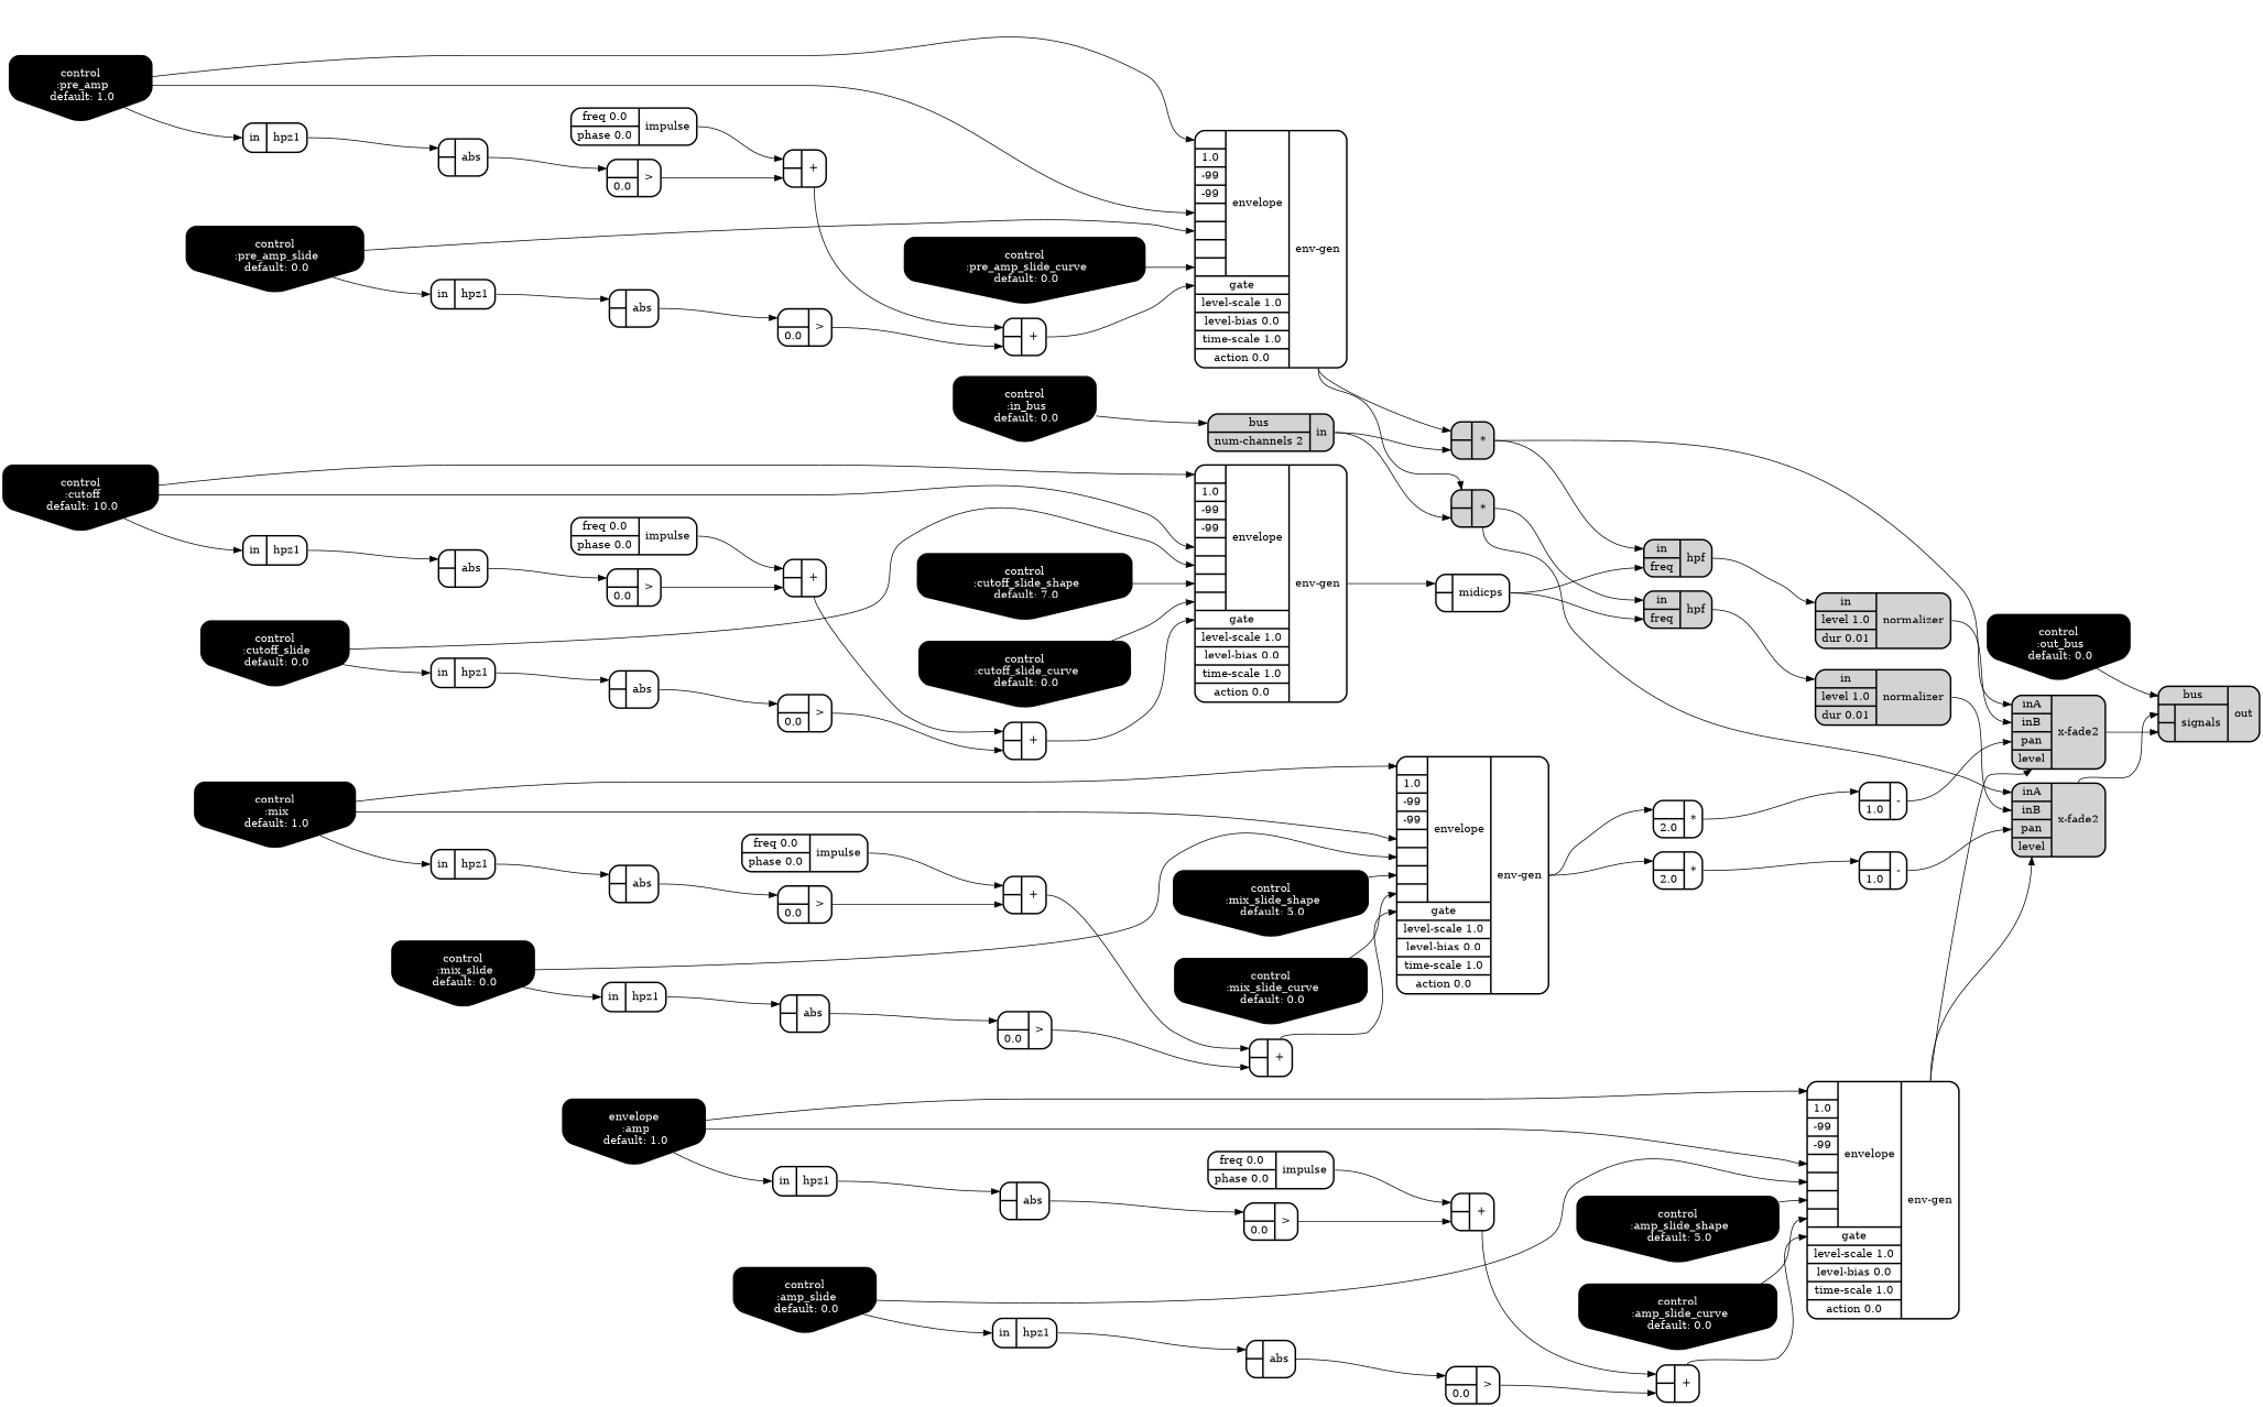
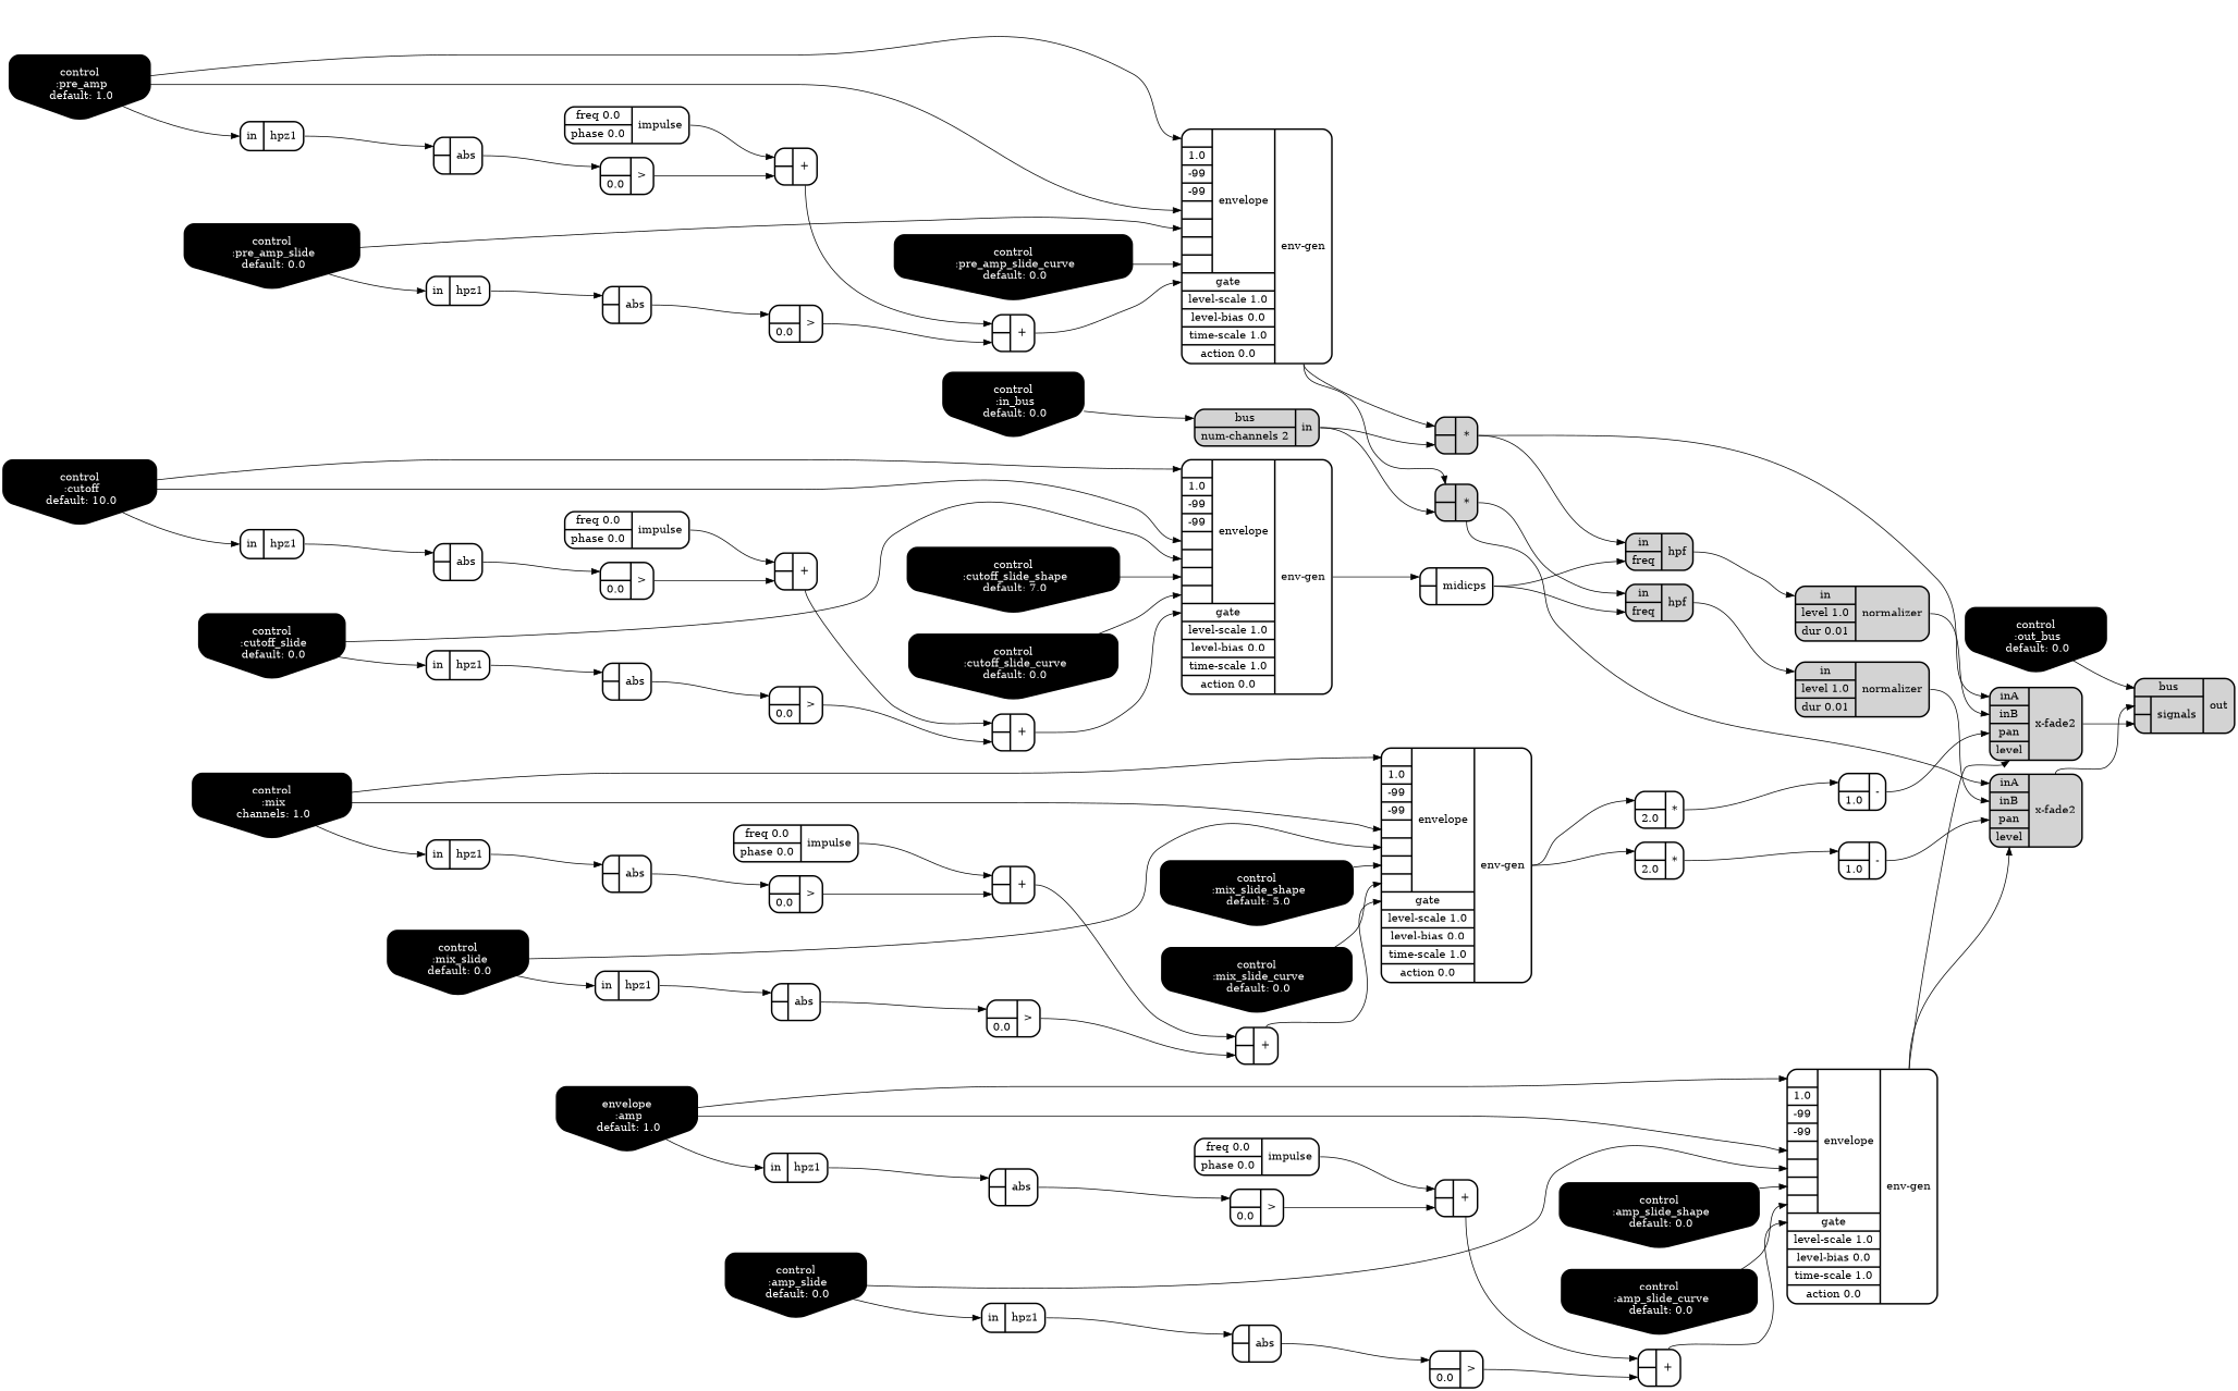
  digraph {
    rankdir=LR
    node [rankdir=LR shape=record style="bold, rounded"]
    edge [headport=a tailport=__UG_NAME__]
    n1 [label="{{ <a> |<b> 2.0} |<__UG_NAME__>* }"]
    n2 [label="{{ <a> |<b> 1.0} |<__UG_NAME__>- }"]
    n3 [label="{{ <ina> inA|<inb> inB|<pan> pan|<level> level} |<__UG_NAME__>x-fade2 }" style="filled, bold, rounded"]
    n4 [label="{{ <a> |<b> } |<__UG_NAME__>* }" style="filled, bold, rounded"]
    n5 [label="{{ <in> in|<freq> freq} |<__UG_NAME__>hpf }" style="filled, bold, rounded"]
    n6 [label="{{ <in> in|<level> level 1.0|<dur> dur 0.01} |<__UG_NAME__>normalizer }" style="filled, bold, rounded"]
    n7 [label="{{ <bus> bus|{{<signals___x____fade2___0>|<signals___x____fade2___1>}|signals}} |<__UG_NAME__>out }" style="filled, bold, rounded"]
    n8 [label="{{ <a> |<b> } |<__UG_NAME__>* }" style="filled, bold, rounded"]
    n9 [label="{{ <in> in|<freq> freq} |<__UG_NAME__>hpf }" style="filled, bold, rounded"]
    n10 [label="{{ <ina> inA|<inb> inB|<pan> pan|<level> level} |<__UG_NAME__>x-fade2 }" style="filled, bold, rounded"]
    n11 [label="{{ <in> in|<level> level 1.0|<dur> dur 0.01} |<__UG_NAME__>normalizer }" style="filled, bold, rounded"]
    n12 [label="{{ <a> |<b> 2.0} |<__UG_NAME__>* }"]
    n13 [label="{{ <a> |<b> 1.0} |<__UG_NAME__>- }"]
    n14 [label="{{ <a> |<b> } |<__UG_NAME__>+ }"]
    n15 [label="{{ <a> |<b> } |<__UG_NAME__>+ }"]
    n16 [label="{{ {{<envelope___control___0>|1.0|-99|-99|<envelope___control___4>|<envelope___control___5>|<envelope___control___6>|<envelope___control___7>}|envelope}|<gate> gate|<level____scale> level-scale 1.0|<level____bias> level-bias 0.0|<time____scale> time-scale 1.0|<action> action 0.0} |<__UG_NAME__>env-gen }"]
    n17 [label="{{ <a> |<b> } |<__UG_NAME__>+ }"]
    n18 [label="{{ <a> |<b> } |<__UG_NAME__>+ }"]
    n19 [label="{{ {{<envelope___control___0>|1.0|-99|-99|<envelope___control___4>|<envelope___control___5>|<envelope___control___6>|<envelope___control___7>}|envelope}|<gate> gate|<level____scale> level-scale 1.0|<level____bias> level-bias 0.0|<time____scale> time-scale 1.0|<action> action 0.0} |<__UG_NAME__>env-gen }"]
    n20 [label="{{ <a> |<b> } |<__UG_NAME__>midicps }"]
    n21 [label="{{ <a> |<b> } |<__UG_NAME__>+ }"]
    n22 [label="{{ <a> |<b> } |<__UG_NAME__>+ }"]
    n23 [label="{{ {{<envelope___control___0>|1.0|-99|-99|<envelope___control___4>|<envelope___control___5>|<envelope___control___6>|<envelope___control___7>}|envelope}|<gate> gate|<level____scale> level-scale 1.0|<level____bias> level-bias 0.0|<time____scale> time-scale 1.0|<action> action 0.0} |<__UG_NAME__>env-gen }"]
    n24 [label="{{ <a> |<b> } |<__UG_NAME__>+ }"]
    n25 [label="{{ <a> |<b> } |<__UG_NAME__>+ }"]
    n26 [label="{{ {{<envelope___control___0>|1.0|-99|-99|<envelope___control___4>|<envelope___control___5>|<envelope___control___6>|<envelope___control___7>}|envelope}|<gate> gate|<level____scale> level-scale 1.0|<level____bias> level-bias 0.0|<time____scale> time-scale 1.0|<action> action 0.0} |<__UG_NAME__>env-gen }"]
    n27 [label="{{ <a> |<b> 0.0} |<__UG_NAME__>\> }"]
    n28 [label="{{ <a> |<b> 0.0} |<__UG_NAME__>\> }"]
    n29 [label="{{ <a> |<b> 0.0} |<__UG_NAME__>\> }"]
    n30 [label="{{ <a> |<b> 0.0} |<__UG_NAME__>\> }"]
    n31 [label="{{ <a> |<b> 0.0} |<__UG_NAME__>\> }"]
    n32 [label="{{ <a> |<b> 0.0} |<__UG_NAME__>\> }"]
    n33 [label="{{ <a> |<b> 0.0} |<__UG_NAME__>\> }"]
    n34 [label="{{ <a> |<b> 0.0} |<__UG_NAME__>\> }"]
    n35 [label="{{ <a> |<b> } |<__UG_NAME__>abs }"]
    n36 [label="{{ <a> |<b> } |<__UG_NAME__>abs }"]
    n37 [label="{{ <a> |<b> } |<__UG_NAME__>abs }"]
    n38 [label="{{ <a> |<b> } |<__UG_NAME__>abs }"]
    n39 [label="{{ <a> |<b> } |<__UG_NAME__>abs }"]
    n40 [label="{{ <a> |<b> } |<__UG_NAME__>abs }"]
    n41 [label="{{ <a> |<b> } |<__UG_NAME__>abs }"]
    n42 [label="{{ <a> |<b> } |<__UG_NAME__>abs }"]
    n43 [fillcolor=black fontcolor=white label="envelope\n :amp\n default: 1.0" shape=invhouse style="rounded, filled, bold" rankdir=""]
    n44 [label="{{ <in> in} |<__UG_NAME__>hpz1 }"]
    n45 [fillcolor=black fontcolor=white label="control\n :amp_slide\n default: 0.0" shape=invhouse style="rounded, filled, bold" rankdir=""]
    n46 [label="{{ <in> in} |<__UG_NAME__>hpz1 }"]
-   n47 [fillcolor=black fontcolor=white label="control\n :amp_slide_shape\n default: 5.0" shape=invhouse style="rounded, filled, bold" rankdir=""]
+   n47 [fillcolor=black fontcolor=white label="control\n :amp_slide_shape\n default: 0.0" shape=invhouse style="rounded, filled, bold" rankdir=""]
    n48 [fillcolor=black fontcolor=white label="control\n :amp_slide_curve\n default: 0.0" shape=invhouse style="rounded, filled, bold" rankdir=""]
-   n49 [fillcolor=black fontcolor=white label="control\n :mix\n default: 1.0" shape=invhouse style="rounded, filled, bold" rankdir=""]
+   n49 [fillcolor=black fontcolor=white label="control\n :mix\n channels: 1.0" shape=invhouse style="rounded, filled, bold" rankdir=""]
    n50 [label="{{ <in> in} |<__UG_NAME__>hpz1 }"]
    n51 [fillcolor=black fontcolor=white label="control\n :mix_slide\n default: 0.0" shape=invhouse style="rounded, filled, bold" rankdir=""]
    n52 [label="{{ <in> in} |<__UG_NAME__>hpz1 }"]
    n53 [fillcolor=black fontcolor=white label="control\n :mix_slide_shape\n default: 5.0" shape=invhouse style="rounded, filled, bold" rankdir=""]
    n54 [fillcolor=black fontcolor=white label="control\n :mix_slide_curve\n default: 0.0" shape=invhouse style="rounded, filled, bold" rankdir=""]
    n55 [fillcolor=black fontcolor=white label="control\n :pre_amp\n default: 1.0" shape=invhouse style="rounded, filled, bold" rankdir=""]
    n56 [label="{{ <in> in} |<__UG_NAME__>hpz1 }"]
    n57 [fillcolor=black fontcolor=white label="control\n :pre_amp_slide\n default: 0.0" shape=invhouse style="rounded, filled, bold" rankdir=""]
    n58 [label="{{ <in> in} |<__UG_NAME__>hpz1 }"]
    n59 [fillcolor=black fontcolor=white label="control\n :pre_amp_slide_curve\n default: 0.0" shape=invhouse style="rounded, filled, bold" rankdir=""]
    n60 [fillcolor=black fontcolor=white label="control\n :cutoff\n default: 10.0" shape=invhouse style="rounded, filled, bold" rankdir=""]
    n61 [label="{{ <in> in} |<__UG_NAME__>hpz1 }"]
    n62 [fillcolor=black fontcolor=white label="control\n :cutoff_slide\n default: 0.0" shape=invhouse style="rounded, filled, bold" rankdir=""]
    n63 [label="{{ <in> in} |<__UG_NAME__>hpz1 }"]
    n64 [fillcolor=black fontcolor=white label="control\n :cutoff_slide_shape\n default: 7.0" shape=invhouse style="rounded, filled, bold" rankdir=""]
    n65 [fillcolor=black fontcolor=white label="control\n :cutoff_slide_curve\n default: 0.0" shape=invhouse style="rounded, filled, bold" rankdir=""]
    n66 [fillcolor=black fontcolor=white label="control\n :in_bus\n default: 0.0" shape=invhouse style="rounded, filled, bold" rankdir=""]
    n67 [label="{{ <bus> bus|<num____channels> num-channels 2} |<__UG_NAME__>in }" style="filled, bold, rounded"]
    n68 [fillcolor=black fontcolor=white label="control\n :out_bus\n default: 0.0" shape=invhouse style="rounded, filled, bold" rankdir=""]
    n69 [label="{{ <freq> freq 0.0|<phase> phase 0.0} |<__UG_NAME__>impulse }"]
    n70 [label="{{ <freq> freq 0.0|<phase> phase 0.0} |<__UG_NAME__>impulse }"]
    n71 [label="{{ <freq> freq 0.0|<phase> phase 0.0} |<__UG_NAME__>impulse }"]
    n72 [label="{{ <freq> freq 0.0|<phase> phase 0.0} |<__UG_NAME__>impulse }"]
    n1 -> n2
    n2 -> n3 [headport=pan]
    n3 -> n7 [headport=signals___x____fade2___1]
    n4 -> n3 [headport=ina]
    n4 -> n5 [headport=in]
    n5 -> n6 [headport=in]
    n6 -> n3 [headport=inb]
    n8 -> n9 [headport=in]
    n8 -> n10 [headport=ina]
    n9 -> n11 [headport=in]
    n10 -> n7 [headport=signals___x____fade2___0]
    n11 -> n10 [headport=inb]
    n12 -> n13
    n13 -> n10 [headport=pan]
    n14 -> n15
    n15 -> n16 [headport=gate]
    n16 -> n1
    n16 -> n12
    n17 -> n18
    n18 -> n19 [headport=gate]
    n19 -> n20
    n20 -> n5 [headport=freq]
    n20 -> n9 [headport=freq]
    n21 -> n22
    n22 -> n23 [headport=gate]
    n23 -> n3 [headport=level]
    n23 -> n10 [headport=level]
    n24 -> n25
    n25 -> n26 [headport=gate]
    n26 -> n4
    n26 -> n8
    n27 -> n14 [headport=b]
    n28 -> n15 [headport=b]
    n29 -> n17 [headport=b]
    n30 -> n18 [headport=b]
    n31 -> n21 [headport=b]
    n32 -> n22 [headport=b]
    n33 -> n24 [headport=b]
    n34 -> n25 [headport=b]
    n35 -> n27
    n36 -> n28
    n37 -> n29
    n38 -> n30
    n39 -> n31
    n40 -> n32
    n41 -> n33
    n42 -> n34
    n43 -> n23 [headport=envelope___control___0]
    n43 -> n23 [headport=envelope___control___4]
    n43 -> n44 [headport=in]
    n44 -> n39
    n45 -> n23 [headport=envelope___control___5]
    n45 -> n46 [headport=in]
    n46 -> n40
    n47 -> n23 [headport=envelope___control___6]
    n48 -> n23 [headport=envelope___control___7]
    n49 -> n16 [headport=envelope___control___0]
    n49 -> n16 [headport=envelope___control___4]
    n49 -> n50 [headport=in]
    n50 -> n35
    n51 -> n16 [headport=envelope___control___5]
    n51 -> n52 [headport=in]
    n52 -> n36
    n53 -> n16 [headport=envelope___control___6]
    n54 -> n16 [headport=envelope___control___7]
    n55 -> n26 [headport=envelope___control___0]
    n55 -> n26 [headport=envelope___control___4]
    n55 -> n56 [headport=in]
    n56 -> n41
    n57 -> n26 [headport=envelope___control___5]
    n57 -> n58 [headport=in]
    n58 -> n42
    n59 -> n26 [headport=envelope___control___7]
    n60 -> n19 [headport=envelope___control___0]
    n60 -> n19 [headport=envelope___control___4]
    n60 -> n61 [headport=in]
    n61 -> n37
    n62 -> n19 [headport=envelope___control___5]
    n62 -> n63 [headport=in]
    n63 -> n38
    n64 -> n19 [headport=envelope___control___6]
    n65 -> n19 [headport=envelope___control___7]
    n66 -> n67 [headport=bus]
    n67 -> n4 [headport=b]
    n67 -> n8 [headport=b]
    n68 -> n7 [headport=bus]
    n69 -> n14
    n70 -> n17
    n71 -> n21
    n72 -> n24
  }
